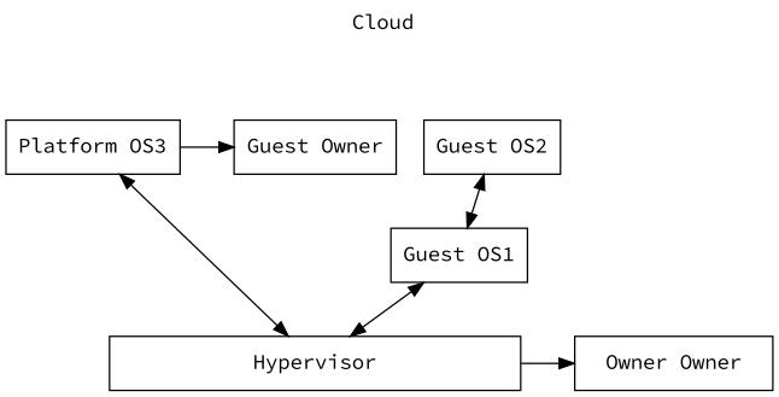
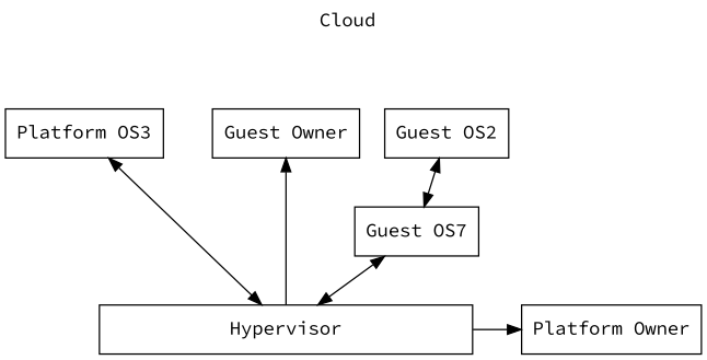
  digraph {
    fontname="Source Code Pro"
    label="Cloud \n "
    labelloc=t
    node [fontname="Source Code Pro" shape=box]
    edge [fontname="Source Code Pro" dir=both]
    n1 [label="Platform OS3"]
    n2 [label="Guest Owner" width=1.5]
    n3 [label=Hypervisor width=3.8]
-   n4 [label="Owner Owner"]
-   n5 [label="Guest OS1"]
+   n4 [label="Platform Owner"]
+   n5 [label="Guest OS7"]
    n6 [label="Guest OS2"]
    subgraph sub_1 {
      rank=same
      n1
      n2
    }
    subgraph sub_2 {
      rank=same
      n3
      n4
    }
-   n1 -> n2 [minlen=2 dir=""]
+   n3 -> n2 [minlen=2 dir=""]
    n1 -> n3
    n3 -> n4 [minlen=2 dir=""]
    n5 -> n3
    n6 -> n5
  }
